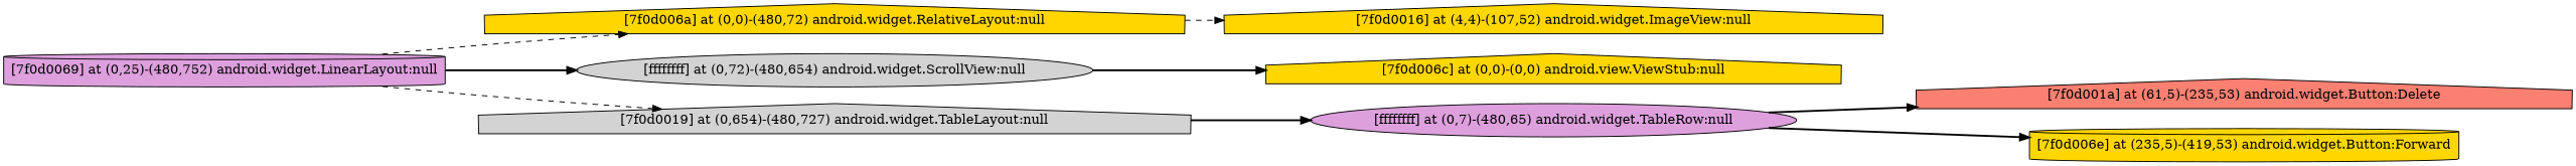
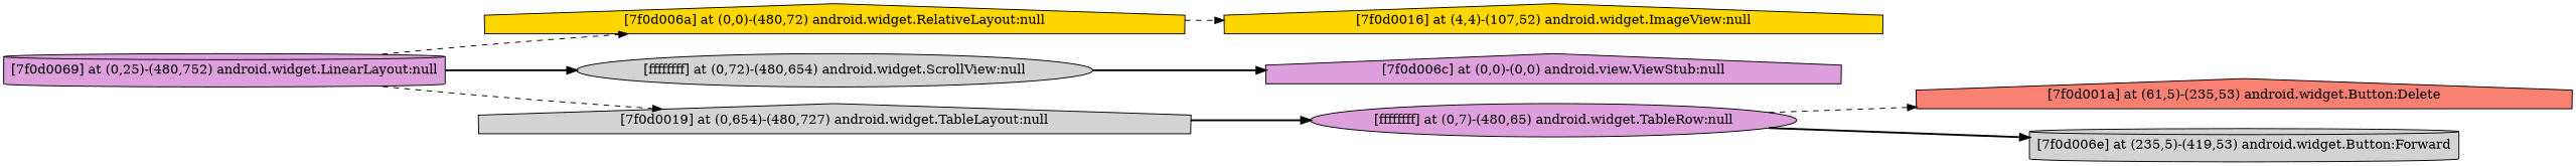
  strict digraph {
    rankdir=LR
    node [fillcolor=gold shape=house style=filled]
    edge [style=bold]
    n1 [fillcolor=plum label="[7f0d0069] at (0,25)-(480,752) android.widget.LinearLayout:null" shape=cylinder]
    n2 [label="[7f0d006a] at (0,0)-(480,72) android.widget.RelativeLayout:null"]
    n3 [fillcolor=lightgrey label="[ffffffff] at (0,72)-(480,654) android.widget.ScrollView:null" shape=ellipse]
    n4 [fillcolor=lightgrey label="[7f0d0019] at (0,654)-(480,727) android.widget.TableLayout:null"]
    n5 [label="[7f0d0016] at (4,4)-(107,52) android.widget.ImageView:null"]
-   n6 [label="[7f0d006c] at (0,0)-(0,0) android.view.ViewStub:null"]
+   n6 [fillcolor=plum label="[7f0d006c] at (0,0)-(0,0) android.view.ViewStub:null"]
    n7 [fillcolor=plum label="[ffffffff] at (0,7)-(480,65) android.widget.TableRow:null" shape=ellipse]
    n8 [fillcolor=salmon label="[7f0d001a] at (61,5)-(235,53) android.widget.Button:Delete"]
-   n9 [label="[7f0d006e] at (235,5)-(419,53) android.widget.Button:Forward" shape=cylinder]
+   n9 [fillcolor=lightgrey label="[7f0d006e] at (235,5)-(419,53) android.widget.Button:Forward" shape=cylinder]
    n1 -> n2 [style=dashed]
    n1 -> n3
    n1 -> n4 [style=dashed]
    n2 -> n5 [style=dashed]
    n3 -> n6
    n4 -> n7
-   n7 -> n8
+   n7 -> n8 [style=dashed]
    n7 -> n9
  }
